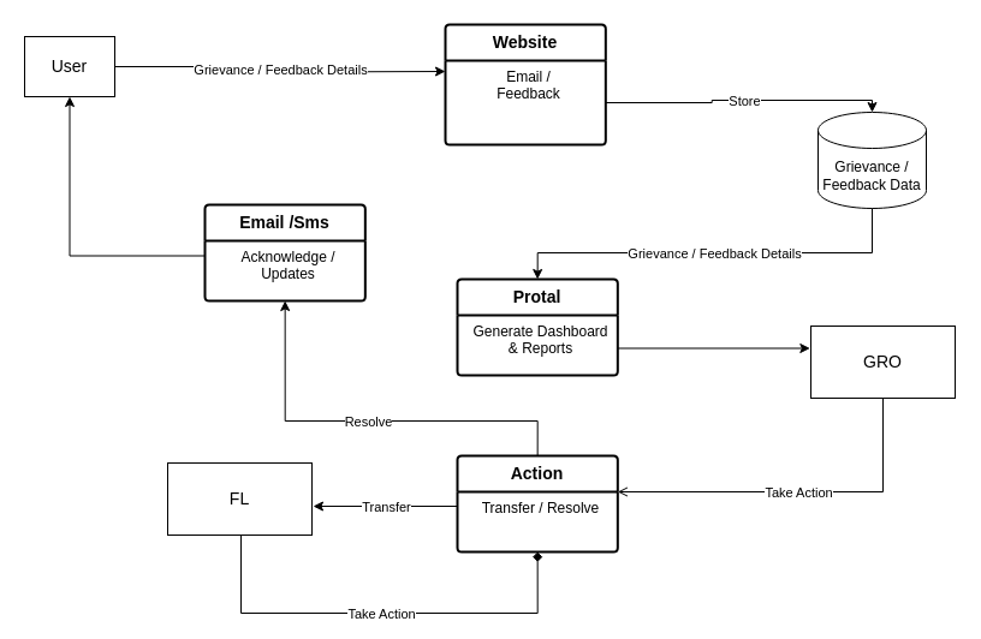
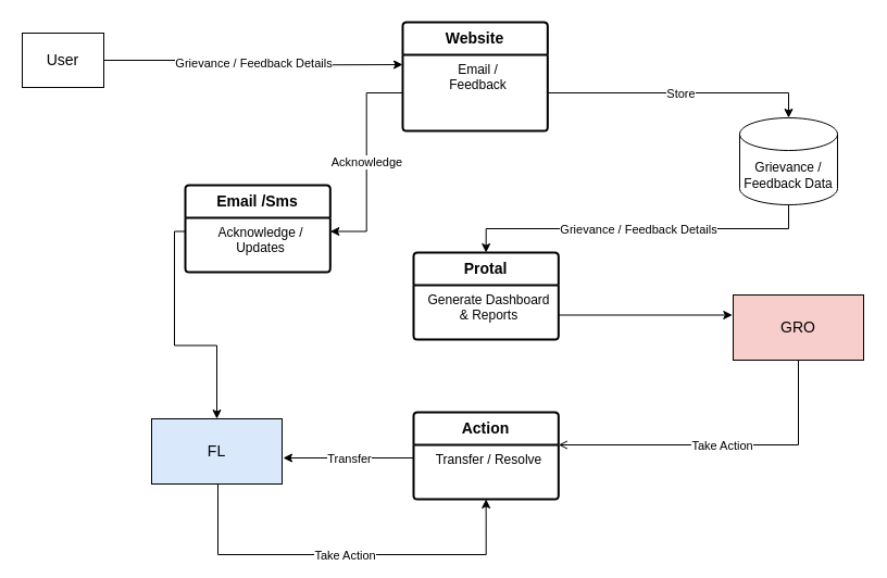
  <mxCell id="0" />
  <mxCell id="1" parent="0" />
  <mxCell id="2" value="&lt;font style=&quot;font-size: 14px;&quot;&gt;&lt;b style=&quot;&quot;&gt;Website&lt;/b&gt;&lt;/font&gt;" style="swimlane;childLayout=stackLayout;horizontal=1;startSize=30;horizontalStack=0;rounded=1;fontSize=14;fontStyle=0;strokeWidth=2;resizeParent=0;resizeLast=1;shadow=0;dashed=0;align=center;arcSize=4;whiteSpace=wrap;html=1;" parent="1" vertex="1"><mxGeometry x="370" y="20" width="133.33" height="100" as="geometry" /></mxCell>
  <mxCell id="3" value="&lt;font style=&quot;font-size: 12px;&quot;&gt;Email / &lt;br&gt;Feedback&lt;/font&gt;" style="align=center;strokeColor=none;fillColor=none;spacingLeft=4;fontSize=12;verticalAlign=top;resizable=0;rotatable=0;part=1;html=1;" parent="2" vertex="1"><mxGeometry y="30" width="133.33" height="70" as="geometry" /></mxCell>
  <mxCell id="4" value="&lt;font style=&quot;font-size: 14px;&quot;&gt;User&lt;/font&gt;" style="rounded=0;whiteSpace=wrap;html=1;" parent="1" vertex="1"><mxGeometry x="20" y="30" width="75" height="50" as="geometry" /></mxCell>
  <mxCell id="5" value="" style="endArrow=classic;html=1;rounded=0;edgeStyle=orthogonalEdgeStyle;exitX=1;exitY=0.5;exitDx=0;exitDy=0;" parent="1" source="4" edge="1"><mxGeometry relative="1" as="geometry"><mxPoint x="150" y="60" as="sourcePoint" /><mxPoint x="370" y="59" as="targetPoint" /></mxGeometry></mxCell>
  <mxCell id="6" value="Grievance / Feedback Details" style="edgeLabel;resizable=0;html=1;align=center;verticalAlign=middle;" parent="5" connectable="0" vertex="1"><mxGeometry relative="1" as="geometry" /></mxCell>
- <mxCell id="7" value="&lt;font style=&quot;font-size: 14px;&quot;&gt;GRO&lt;/font&gt;" style="rounded=0;whiteSpace=wrap;html=1;" parent="1" vertex="1"><mxGeometry x="674" y="271" width="120" height="60" as="geometry" /></mxCell>
- <mxCell id="8" value="Grievance / Feedback Data" style="shape=cylinder3;whiteSpace=wrap;html=1;boundedLbl=1;backgroundOutline=1;size=15;" parent="1" vertex="1"><mxGeometry x="680" y="93" width="90" height="80" as="geometry" /></mxCell>
+ <mxCell id="7" value="&lt;font style=&quot;font-size: 14px;&quot;&gt;GRO&lt;/font&gt;" style="rounded=0;whiteSpace=wrap;html=1;fillColor=#f8cecc;" parent="1" vertex="1"><mxGeometry x="674" y="271" width="120" height="60" as="geometry" /></mxCell>
+ <mxCell id="8" value="Grievance / Feedback Data" style="shape=cylinder3;whiteSpace=wrap;html=1;boundedLbl=1;backgroundOutline=1;size=15;" parent="1" vertex="1"><mxGeometry x="680" y="108" width="90" height="80" as="geometry" /></mxCell>
  <mxCell id="9" value="" style="endArrow=classic;html=1;rounded=0;edgeStyle=orthogonalEdgeStyle;exitX=1;exitY=0.5;exitDx=0;exitDy=0;entryX=0.5;entryY=0;entryDx=0;entryDy=0;entryPerimeter=0;" parent="1" source="3" target="8" edge="1"><mxGeometry relative="1" as="geometry"><mxPoint x="410" y="190" as="sourcePoint" /><mxPoint x="570" y="190" as="targetPoint" /></mxGeometry></mxCell>
  <mxCell id="10" value="Store" style="edgeLabel;resizable=0;html=1;align=center;verticalAlign=middle;" parent="9" connectable="0" vertex="1"><mxGeometry relative="1" as="geometry" /></mxCell>
  <mxCell id="11" value="&lt;font style=&quot;font-size: 14px;&quot;&gt;&lt;b style=&quot;&quot;&gt;Protal&lt;/b&gt;&lt;/font&gt;" style="swimlane;childLayout=stackLayout;horizontal=1;startSize=30;horizontalStack=0;rounded=1;fontSize=14;fontStyle=0;strokeWidth=2;resizeParent=0;resizeLast=1;shadow=0;dashed=0;align=center;arcSize=4;whiteSpace=wrap;html=1;" parent="1" vertex="1"><mxGeometry x="380" y="232" width="133.33" height="80" as="geometry" /></mxCell>
  <mxCell id="12" value="&lt;font style=&quot;font-size: 12px;&quot;&gt;Generate Dashboard&lt;br&gt;&amp;amp; Reports&lt;/font&gt;" style="align=center;strokeColor=none;fillColor=none;spacingLeft=4;fontSize=12;verticalAlign=top;resizable=0;rotatable=0;part=1;html=1;" parent="11" vertex="1"><mxGeometry y="30" width="133.33" height="50" as="geometry" /></mxCell>
  <mxCell id="13" value="&lt;font style=&quot;font-size: 14px;&quot;&gt;&lt;b style=&quot;&quot;&gt;Email /Sms&lt;/b&gt;&lt;/font&gt;" style="swimlane;childLayout=stackLayout;horizontal=1;startSize=30;horizontalStack=0;rounded=1;fontSize=14;fontStyle=0;strokeWidth=2;resizeParent=0;resizeLast=1;shadow=0;dashed=0;align=center;arcSize=4;whiteSpace=wrap;html=1;" vertex="1" parent="1"><mxGeometry x="170" y="170" width="133.33" height="80" as="geometry" /></mxCell>
  <mxCell id="14" value="Acknowledge / &lt;br&gt;Updates" style="align=center;strokeColor=none;fillColor=none;spacingLeft=4;fontSize=12;verticalAlign=top;resizable=0;rotatable=0;part=1;html=1;" vertex="1" parent="13"><mxGeometry y="30" width="133.33" height="50" as="geometry" /></mxCell>
- <mxCell id="17" value="" style="endArrow=classic;html=1;rounded=0;edgeStyle=orthogonalEdgeStyle;entryX=0.5;entryY=1;entryDx=0;entryDy=0;exitX=0;exitY=0.25;exitDx=0;exitDy=0;" edge="1" parent="1" source="14" target="4"><mxGeometry relative="1" as="geometry"><mxPoint x="0" y="110" as="sourcePoint" /><mxPoint x="160" y="110" as="targetPoint" /></mxGeometry></mxCell>
+ <mxCell id="15" value="" style="endArrow=classic;html=1;rounded=0;edgeStyle=orthogonalEdgeStyle;exitX=0;exitY=0.5;exitDx=0;exitDy=0;entryX=1;entryY=0.25;entryDx=0;entryDy=0;" edge="1" parent="1" source="3" target="14"><mxGeometry relative="1" as="geometry"><mxPoint x="140" y="100" as="sourcePoint" /><mxPoint x="300" y="100" as="targetPoint" /></mxGeometry></mxCell>
+ <mxCell id="16" value="Acknowledge" style="edgeLabel;resizable=0;html=1;align=center;verticalAlign=middle;" connectable="0" vertex="1" parent="15"><mxGeometry relative="1" as="geometry" /></mxCell>
+ <mxCell id="17" value="" style="endArrow=classic;html=1;rounded=0;edgeStyle=orthogonalEdgeStyle;exitX=0;exitY=0.25;exitDx=0;exitDy=0;" edge="1" parent="1" source="14" target="23"><mxGeometry relative="1" as="geometry"><mxPoint x="0" y="110" as="sourcePoint" /><mxPoint x="160" y="110" as="targetPoint" /></mxGeometry></mxCell>
  <mxCell id="18" value="" style="endArrow=classic;html=1;rounded=0;edgeStyle=orthogonalEdgeStyle;" edge="1" parent="1"><mxGeometry relative="1" as="geometry"><mxPoint x="513.33" y="289.5" as="sourcePoint" /><mxPoint x="673.33" y="289.5" as="targetPoint" /></mxGeometry></mxCell>
  <mxCell id="19" value="" style="endArrow=classic;html=1;rounded=0;edgeStyle=orthogonalEdgeStyle;exitX=0.5;exitY=1;exitDx=0;exitDy=0;exitPerimeter=0;entryX=0.5;entryY=0;entryDx=0;entryDy=0;" edge="1" parent="1" source="8" target="11"><mxGeometry relative="1" as="geometry"><mxPoint x="470" y="170" as="sourcePoint" /><mxPoint x="630" y="170" as="targetPoint" /><Array as="points"><mxPoint x="725" y="210" /><mxPoint x="447" y="210" /></Array></mxGeometry></mxCell>
  <mxCell id="20" value="Grievance / Feedback Details" style="edgeLabel;resizable=0;html=1;align=center;verticalAlign=middle;" connectable="0" vertex="1" parent="19"><mxGeometry relative="1" as="geometry" /></mxCell>
  <mxCell id="21" value="&lt;font style=&quot;font-size: 14px;&quot;&gt;&lt;b style=&quot;&quot;&gt;Action&lt;/b&gt;&lt;/font&gt;" style="swimlane;childLayout=stackLayout;horizontal=1;startSize=30;horizontalStack=0;rounded=1;fontSize=14;fontStyle=0;strokeWidth=2;resizeParent=0;resizeLast=1;shadow=0;dashed=0;align=center;arcSize=4;whiteSpace=wrap;html=1;" vertex="1" parent="1"><mxGeometry x="380" y="379" width="133.33" height="80" as="geometry" /></mxCell>
  <mxCell id="22" value="Transfer / Resolve" style="align=center;strokeColor=none;fillColor=none;spacingLeft=4;fontSize=12;verticalAlign=top;resizable=0;rotatable=0;part=1;html=1;" vertex="1" parent="21"><mxGeometry y="30" width="133.33" height="50" as="geometry" /></mxCell>
- <mxCell id="23" value="&lt;font style=&quot;font-size: 14px;&quot;&gt;FL&lt;/font&gt;" style="rounded=0;whiteSpace=wrap;html=1;" vertex="1" parent="1"><mxGeometry x="139" y="385" width="120" height="60" as="geometry" /></mxCell>
- <mxCell id="24" value="" style="endArrow=diamond;html=1;rounded=0;edgeStyle=orthogonalEdgeStyle;exitX=0.5;exitY=1;exitDx=0;exitDy=0;entryX=0.5;entryY=1;entryDx=0;entryDy=0;" edge="1" parent="1" source="23" target="22"><mxGeometry relative="1" as="geometry"><mxPoint x="200" y="480" as="sourcePoint" /><mxPoint x="450" y="510" as="targetPoint" /><Array as="points"><mxPoint x="200" y="445" /><mxPoint x="200" y="510" /><mxPoint x="447" y="510" /></Array></mxGeometry></mxCell>
+ <mxCell id="23" value="&lt;font style=&quot;font-size: 14px;&quot;&gt;FL&lt;/font&gt;" style="rounded=0;whiteSpace=wrap;html=1;fillColor=#dae8fc;" vertex="1" parent="1"><mxGeometry x="139" y="385" width="120" height="60" as="geometry" /></mxCell>
+ <mxCell id="24" value="" style="endArrow=classic;html=1;rounded=0;edgeStyle=orthogonalEdgeStyle;exitX=0.5;exitY=1;exitDx=0;exitDy=0;entryX=0.5;entryY=1;entryDx=0;entryDy=0;" edge="1" parent="1" source="23" target="22"><mxGeometry relative="1" as="geometry"><mxPoint x="200" y="480" as="sourcePoint" /><mxPoint x="450" y="510" as="targetPoint" /><Array as="points"><mxPoint x="200" y="445" /><mxPoint x="200" y="510" /><mxPoint x="447" y="510" /></Array></mxGeometry></mxCell>
  <mxCell id="25" value="Take Action" style="edgeLabel;resizable=0;html=1;align=center;verticalAlign=middle;" connectable="0" vertex="1" parent="24"><mxGeometry relative="1" as="geometry" /></mxCell>
  <mxCell id="26" value="" style="endArrow=classic;html=1;rounded=0;edgeStyle=orthogonalEdgeStyle;exitX=0;exitY=0.25;exitDx=0;exitDy=0;" edge="1" parent="1"><mxGeometry relative="1" as="geometry"><mxPoint x="380" y="421" as="sourcePoint" /><mxPoint x="260" y="421" as="targetPoint" /><Array as="points" /></mxGeometry></mxCell>
  <mxCell id="27" value="Transfer" style="edgeLabel;resizable=0;html=1;align=center;verticalAlign=middle;" connectable="0" vertex="1" parent="26"><mxGeometry relative="1" as="geometry" /></mxCell>
- <mxCell id="28" value="" style="endArrow=classic;html=1;rounded=0;edgeStyle=orthogonalEdgeStyle;entryX=0.5;entryY=1;entryDx=0;entryDy=0;exitX=0.5;exitY=0;exitDx=0;exitDy=0;" edge="1" parent="1" source="21" target="14"><mxGeometry relative="1" as="geometry"><mxPoint x="140" y="320" as="sourcePoint" /><mxPoint x="240" y="320" as="targetPoint" /><Array as="points"><mxPoint x="447" y="350" /><mxPoint x="237" y="350" /></Array></mxGeometry></mxCell>
- <mxCell id="29" value="Resolve" style="edgeLabel;resizable=0;html=1;align=center;verticalAlign=middle;" connectable="0" vertex="1" parent="28"><mxGeometry relative="1" as="geometry" /></mxCell>
  <mxCell id="30" value="" style="endArrow=open;html=1;rounded=0;edgeStyle=orthogonalEdgeStyle;entryX=1;entryY=0;entryDx=0;entryDy=0;exitX=0.5;exitY=1;exitDx=0;exitDy=0;" edge="1" parent="1" source="7" target="22"><mxGeometry relative="1" as="geometry"><mxPoint x="590" y="400" as="sourcePoint" /><mxPoint x="690" y="400" as="targetPoint" /><Array as="points"><mxPoint x="734" y="409" /></Array></mxGeometry></mxCell>
  <mxCell id="31" value="Take Action" style="edgeLabel;resizable=0;html=1;align=center;verticalAlign=middle;" connectable="0" vertex="1" parent="30"><mxGeometry relative="1" as="geometry" /></mxCell>
